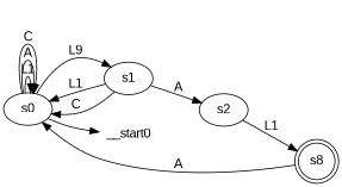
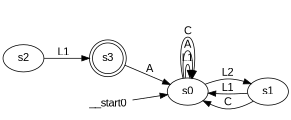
  digraph {
    fontname="Liberation Sans"
    rankdir=LR
    node [fontname="Liberation Sans"]
    edge [fontname="Liberation Sans"]
    n1 [label=s0]
    n2 [label=s1]
    n3 [label=s2]
-   n4 [label=s8 shape=doublecircle]
+   n4 [label=s3 shape=doublecircle]
    __start0 [shape=none]
    n1 -> n1 [label=L1]
    n1 -> n1 [label=A]
    n1 -> n1 [label=C]
-   n1 -> n2 [label=L9]
+   n1 -> n2 [label=L2]
    n2 -> n1 [label=L1]
    n2 -> n1 [label=C]
-   n2 -> n3 [label=A]
    n3 -> n4 [label=L1]
    n4 -> n1 [label=A]
-   n1 -> __start0
+   __start0 -> n1
  }
